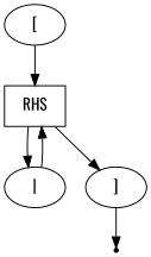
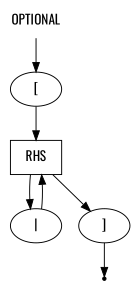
  digraph {
    fontname=Oswald
    node [shape=oval fontname=Oswald]
    edge [fontname=Oswald]
+   n1 [label=OPTIONAL shape=plaintext]
    n2 [label="["]
    n3 [label=RHS shape=box]
    n4 [label="|"]
    n5 [label="]"]
    end [shape=point]
+   n1 -> n2
    n2 -> n3
    n3 -> n4
    n3 -> n5
    n4 -> n3
    n5 -> end
  }
